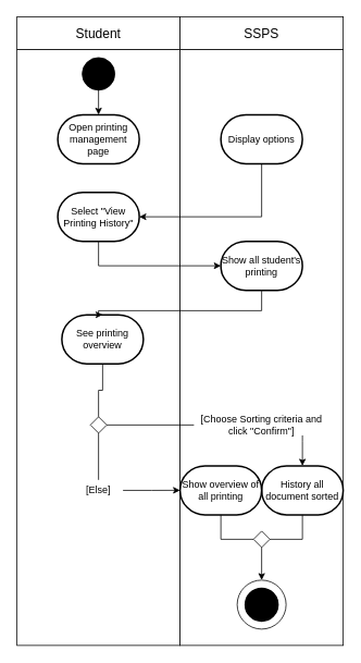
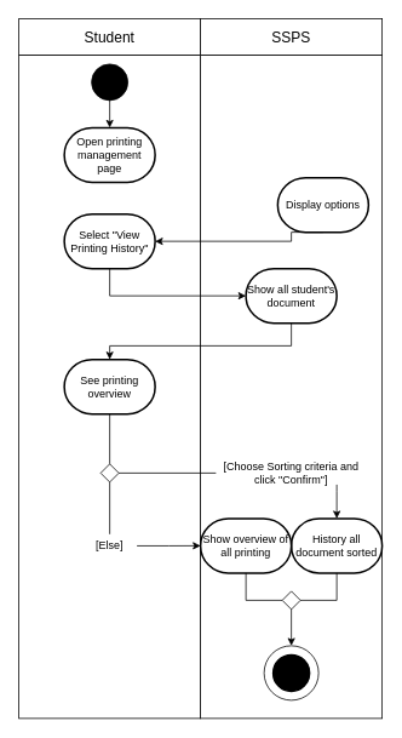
  <mxCell id="0" />
  <mxCell id="1" parent="0" />
  <mxCell id="2" value="" style="rounded=0;whiteSpace=wrap;html=1;" vertex="1" parent="1"><mxGeometry x="20" y="60" width="200" height="730" as="geometry" /></mxCell>
  <mxCell id="3" value="" style="rounded=0;whiteSpace=wrap;html=1;" vertex="1" parent="1"><mxGeometry x="220" y="60" width="200" height="730" as="geometry" /></mxCell>
  <mxCell id="4" value="" style="ellipse;whiteSpace=wrap;html=1;aspect=fixed;fillColor=#000000;" vertex="1" parent="1"><mxGeometry x="100" y="70" width="40" height="40" as="geometry" /></mxCell>
  <mxCell id="5" style="edgeStyle=orthogonalEdgeStyle;rounded=0;orthogonalLoop=1;jettySize=auto;html=1;entryX=0;entryY=0.5;entryDx=0;entryDy=0;exitX=0.5;exitY=1;exitDx=0;exitDy=0;exitPerimeter=0;entryPerimeter=0;" edge="1" parent="1" source="7" target="8"><mxGeometry relative="1" as="geometry"><mxPoint x="120" y="310" as="sourcePoint" /><mxPoint x="120" y="340" as="targetPoint" /></mxGeometry></mxCell>
  <mxCell id="6" style="edgeStyle=orthogonalEdgeStyle;rounded=0;orthogonalLoop=1;jettySize=auto;html=1;exitX=1;exitY=0.5;exitDx=0;exitDy=0;entryX=0;entryY=0.5;entryDx=0;entryDy=0;endArrow=none;endFill=0;" edge="1" parent="1"><mxGeometry relative="1" as="geometry"><mxPoint x="96" y="350" as="targetPoint" /></mxGeometry></mxCell>
  <mxCell id="7" value="Select &quot;View Printing History&quot;" style="strokeWidth=2;html=1;shape=mxgraph.flowchart.terminator;whiteSpace=wrap;" vertex="1" parent="1"><mxGeometry x="70" y="235" width="100" height="60" as="geometry" /></mxCell>
- <mxCell id="8" value="Show all student's printing" style="strokeWidth=2;html=1;shape=mxgraph.flowchart.terminator;whiteSpace=wrap;" vertex="1" parent="1"><mxGeometry x="270" y="295" width="100" height="60" as="geometry" /></mxCell>
+ <mxCell id="8" value="Show all student's document" style="strokeWidth=2;html=1;shape=mxgraph.flowchart.terminator;whiteSpace=wrap;" vertex="1" parent="1"><mxGeometry x="270" y="295" width="100" height="60" as="geometry" /></mxCell>
  <mxCell id="9" value="Open printing management page" style="strokeWidth=2;html=1;shape=mxgraph.flowchart.terminator;whiteSpace=wrap;" vertex="1" parent="1"><mxGeometry x="70" y="140" width="100" height="60" as="geometry" /></mxCell>
- <mxCell id="10" value="Display options" style="strokeWidth=2;html=1;shape=mxgraph.flowchart.terminator;whiteSpace=wrap;" vertex="1" parent="1"><mxGeometry x="270" y="140" width="100" height="60" as="geometry" /></mxCell>
+ <mxCell id="10" value="Display options" style="strokeWidth=2;html=1;shape=mxgraph.flowchart.terminator;whiteSpace=wrap;" vertex="1" parent="1"><mxGeometry x="305" y="195" width="100" height="60" as="geometry" /></mxCell>
  <mxCell id="11" style="edgeStyle=orthogonalEdgeStyle;rounded=0;orthogonalLoop=1;jettySize=auto;html=1;entryX=1;entryY=0.5;entryDx=0;entryDy=0;entryPerimeter=0;exitX=0.5;exitY=1;exitDx=0;exitDy=0;exitPerimeter=0;" edge="1" parent="1" source="10" target="7"><mxGeometry relative="1" as="geometry"><Array as="points"><mxPoint x="320" y="265" /></Array></mxGeometry></mxCell>
  <mxCell id="12" style="edgeStyle=orthogonalEdgeStyle;rounded=0;orthogonalLoop=1;jettySize=auto;html=1;exitX=0.5;exitY=1;exitDx=0;exitDy=0;entryX=0.5;entryY=0;entryDx=0;entryDy=0;entryPerimeter=0;" edge="1" parent="1" source="4" target="9"><mxGeometry relative="1" as="geometry" /></mxCell>
  <mxCell id="13" style="edgeStyle=orthogonalEdgeStyle;rounded=0;orthogonalLoop=1;jettySize=auto;html=1;entryX=0.5;entryY=0;entryDx=0;entryDy=0;endArrow=none;endFill=0;" edge="1" parent="1" source="14" target="30"><mxGeometry relative="1" as="geometry"><mxPoint x="120" y="500" as="targetPoint" /></mxGeometry></mxCell>
- <mxCell id="14" value="See printing overview" style="strokeWidth=2;html=1;shape=mxgraph.flowchart.terminator;whiteSpace=wrap;rounded=0;strokeColor=default;align=center;verticalAlign=middle;fontFamily=Helvetica;fontSize=12;fontColor=default;labelBorderColor=none;fillColor=default;" vertex="1" parent="1"><mxGeometry x="75" y="385" width="100" height="60" as="geometry" /></mxCell>
+ <mxCell id="14" value="See printing overview" style="strokeWidth=2;html=1;shape=mxgraph.flowchart.terminator;whiteSpace=wrap;rounded=0;strokeColor=default;align=center;verticalAlign=middle;fontFamily=Helvetica;fontSize=12;fontColor=default;labelBorderColor=none;fillColor=default;" vertex="1" parent="1"><mxGeometry x="70" y="395" width="100" height="60" as="geometry" /></mxCell>
  <mxCell id="15" style="edgeStyle=orthogonalEdgeStyle;rounded=0;orthogonalLoop=1;jettySize=auto;html=1;entryX=0.5;entryY=0;entryDx=0;entryDy=0;entryPerimeter=0;fontFamily=Helvetica;fontSize=12;fontColor=default;labelBorderColor=none;exitX=0.5;exitY=1;exitDx=0;exitDy=0;exitPerimeter=0;" edge="1" parent="1" source="8" target="14"><mxGeometry relative="1" as="geometry"><Array as="points"><mxPoint x="320" y="380" /><mxPoint x="120" y="380" /></Array></mxGeometry></mxCell>
  <mxCell id="16" style="edgeStyle=orthogonalEdgeStyle;rounded=0;orthogonalLoop=1;jettySize=auto;html=1;entryX=0;entryY=0.5;entryDx=0;entryDy=0;endArrow=none;endFill=0;exitX=1;exitY=0.5;exitDx=0;exitDy=0;" edge="1" parent="1" source="30" target="18"><mxGeometry relative="1" as="geometry"><mxPoint x="175" y="520" as="sourcePoint" /></mxGeometry></mxCell>
  <mxCell id="17" style="edgeStyle=orthogonalEdgeStyle;rounded=0;orthogonalLoop=1;jettySize=auto;html=1;entryX=0.5;entryY=0;entryDx=0;entryDy=0;endArrow=none;endFill=0;exitX=0.5;exitY=1;exitDx=0;exitDy=0;" edge="1" parent="1" source="30" target="27"><mxGeometry relative="1" as="geometry"><mxPoint x="120" y="540" as="sourcePoint" /></mxGeometry></mxCell>
  <mxCell id="18" value="[Choose Sorting criteria and click &quot;Confirm&quot;]" style="text;html=1;align=center;verticalAlign=middle;whiteSpace=wrap;rounded=0;" vertex="1" parent="1"><mxGeometry x="237" y="507.25" width="166" height="25.5" as="geometry" /></mxCell>
  <mxCell id="19" value="" style="group" vertex="1" connectable="0" parent="1"><mxGeometry x="290" y="710" width="60" height="60" as="geometry" /></mxCell>
  <mxCell id="20" value="" style="verticalLabelPosition=bottom;verticalAlign=top;html=1;shape=mxgraph.flowchart.on-page_reference;" vertex="1" parent="19"><mxGeometry width="60" height="60" as="geometry" /></mxCell>
  <mxCell id="21" value="" style="strokeWidth=2;html=1;shape=mxgraph.flowchart.start_2;whiteSpace=wrap;fillColor=#000000;" vertex="1" parent="19"><mxGeometry x="10" y="10" width="40" height="40" as="geometry" /></mxCell>
  <mxCell id="22" value="" style="group" vertex="1" connectable="0" parent="1"><mxGeometry x="20" y="20" width="400" height="40" as="geometry" /></mxCell>
  <mxCell id="23" value="&lt;font style=&quot;font-size: 16px;&quot;&gt;Student&lt;/font&gt;" style="rounded=0;whiteSpace=wrap;html=1;" vertex="1" parent="22"><mxGeometry width="200" height="40" as="geometry" /></mxCell>
  <mxCell id="24" value="&lt;span style=&quot;font-size: 16px;&quot;&gt;SSPS&lt;/span&gt;" style="rounded=0;whiteSpace=wrap;html=1;" vertex="1" parent="22"><mxGeometry x="200" width="200" height="40" as="geometry" /></mxCell>
  <mxCell id="25" value="History all document sorted" style="strokeWidth=2;html=1;shape=mxgraph.flowchart.terminator;whiteSpace=wrap;" vertex="1" parent="1"><mxGeometry x="320" y="570" width="100" height="60" as="geometry" /></mxCell>
  <mxCell id="26" value="Show overview of all printing" style="strokeWidth=2;html=1;shape=mxgraph.flowchart.terminator;whiteSpace=wrap;" vertex="1" parent="1"><mxGeometry x="220" y="570" width="100" height="60" as="geometry" /></mxCell>
  <mxCell id="27" value="[Else]" style="text;html=1;align=center;verticalAlign=middle;whiteSpace=wrap;rounded=0;" vertex="1" parent="1"><mxGeometry x="90" y="587.25" width="60" height="25.5" as="geometry" /></mxCell>
  <mxCell id="28" style="edgeStyle=orthogonalEdgeStyle;rounded=0;orthogonalLoop=1;jettySize=auto;html=1;entryX=0;entryY=0.5;entryDx=0;entryDy=0;entryPerimeter=0;" edge="1" parent="1" source="27" target="26"><mxGeometry relative="1" as="geometry" /></mxCell>
  <mxCell id="29" style="edgeStyle=orthogonalEdgeStyle;rounded=0;orthogonalLoop=1;jettySize=auto;html=1;entryX=0.5;entryY=0;entryDx=0;entryDy=0;entryPerimeter=0;" edge="1" parent="1" source="18" target="25"><mxGeometry relative="1" as="geometry"><Array as="points"><mxPoint x="370" y="540" /><mxPoint x="370" y="540" /></Array></mxGeometry></mxCell>
  <mxCell id="30" value="" style="rhombus;whiteSpace=wrap;html=1;" vertex="1" parent="1"><mxGeometry x="110" y="510" width="20" height="20" as="geometry" /></mxCell>
  <mxCell id="31" style="edgeStyle=orthogonalEdgeStyle;rounded=0;orthogonalLoop=1;jettySize=auto;html=1;exitX=0.5;exitY=1;exitDx=0;exitDy=0;exitPerimeter=0;entryX=1;entryY=0.5;entryDx=0;entryDy=0;endArrow=none;endFill=0;" edge="1" parent="1" source="25" target="33"><mxGeometry relative="1" as="geometry" /></mxCell>
  <mxCell id="32" value="" style="edgeStyle=orthogonalEdgeStyle;rounded=0;orthogonalLoop=1;jettySize=auto;html=1;entryX=0;entryY=0.5;entryDx=0;entryDy=0;endArrow=none;endFill=0;" edge="1" parent="1" source="26" target="33"><mxGeometry relative="1" as="geometry"><mxPoint x="270" y="630" as="sourcePoint" /><mxPoint x="290" y="740" as="targetPoint" /></mxGeometry></mxCell>
  <mxCell id="33" value="" style="rhombus;whiteSpace=wrap;html=1;" vertex="1" parent="1"><mxGeometry x="310" y="650" width="20" height="20" as="geometry" /></mxCell>
  <mxCell id="34" style="edgeStyle=orthogonalEdgeStyle;rounded=0;orthogonalLoop=1;jettySize=auto;html=1;entryX=0.5;entryY=0;entryDx=0;entryDy=0;entryPerimeter=0;" edge="1" parent="1" source="33" target="20"><mxGeometry relative="1" as="geometry" /></mxCell>
